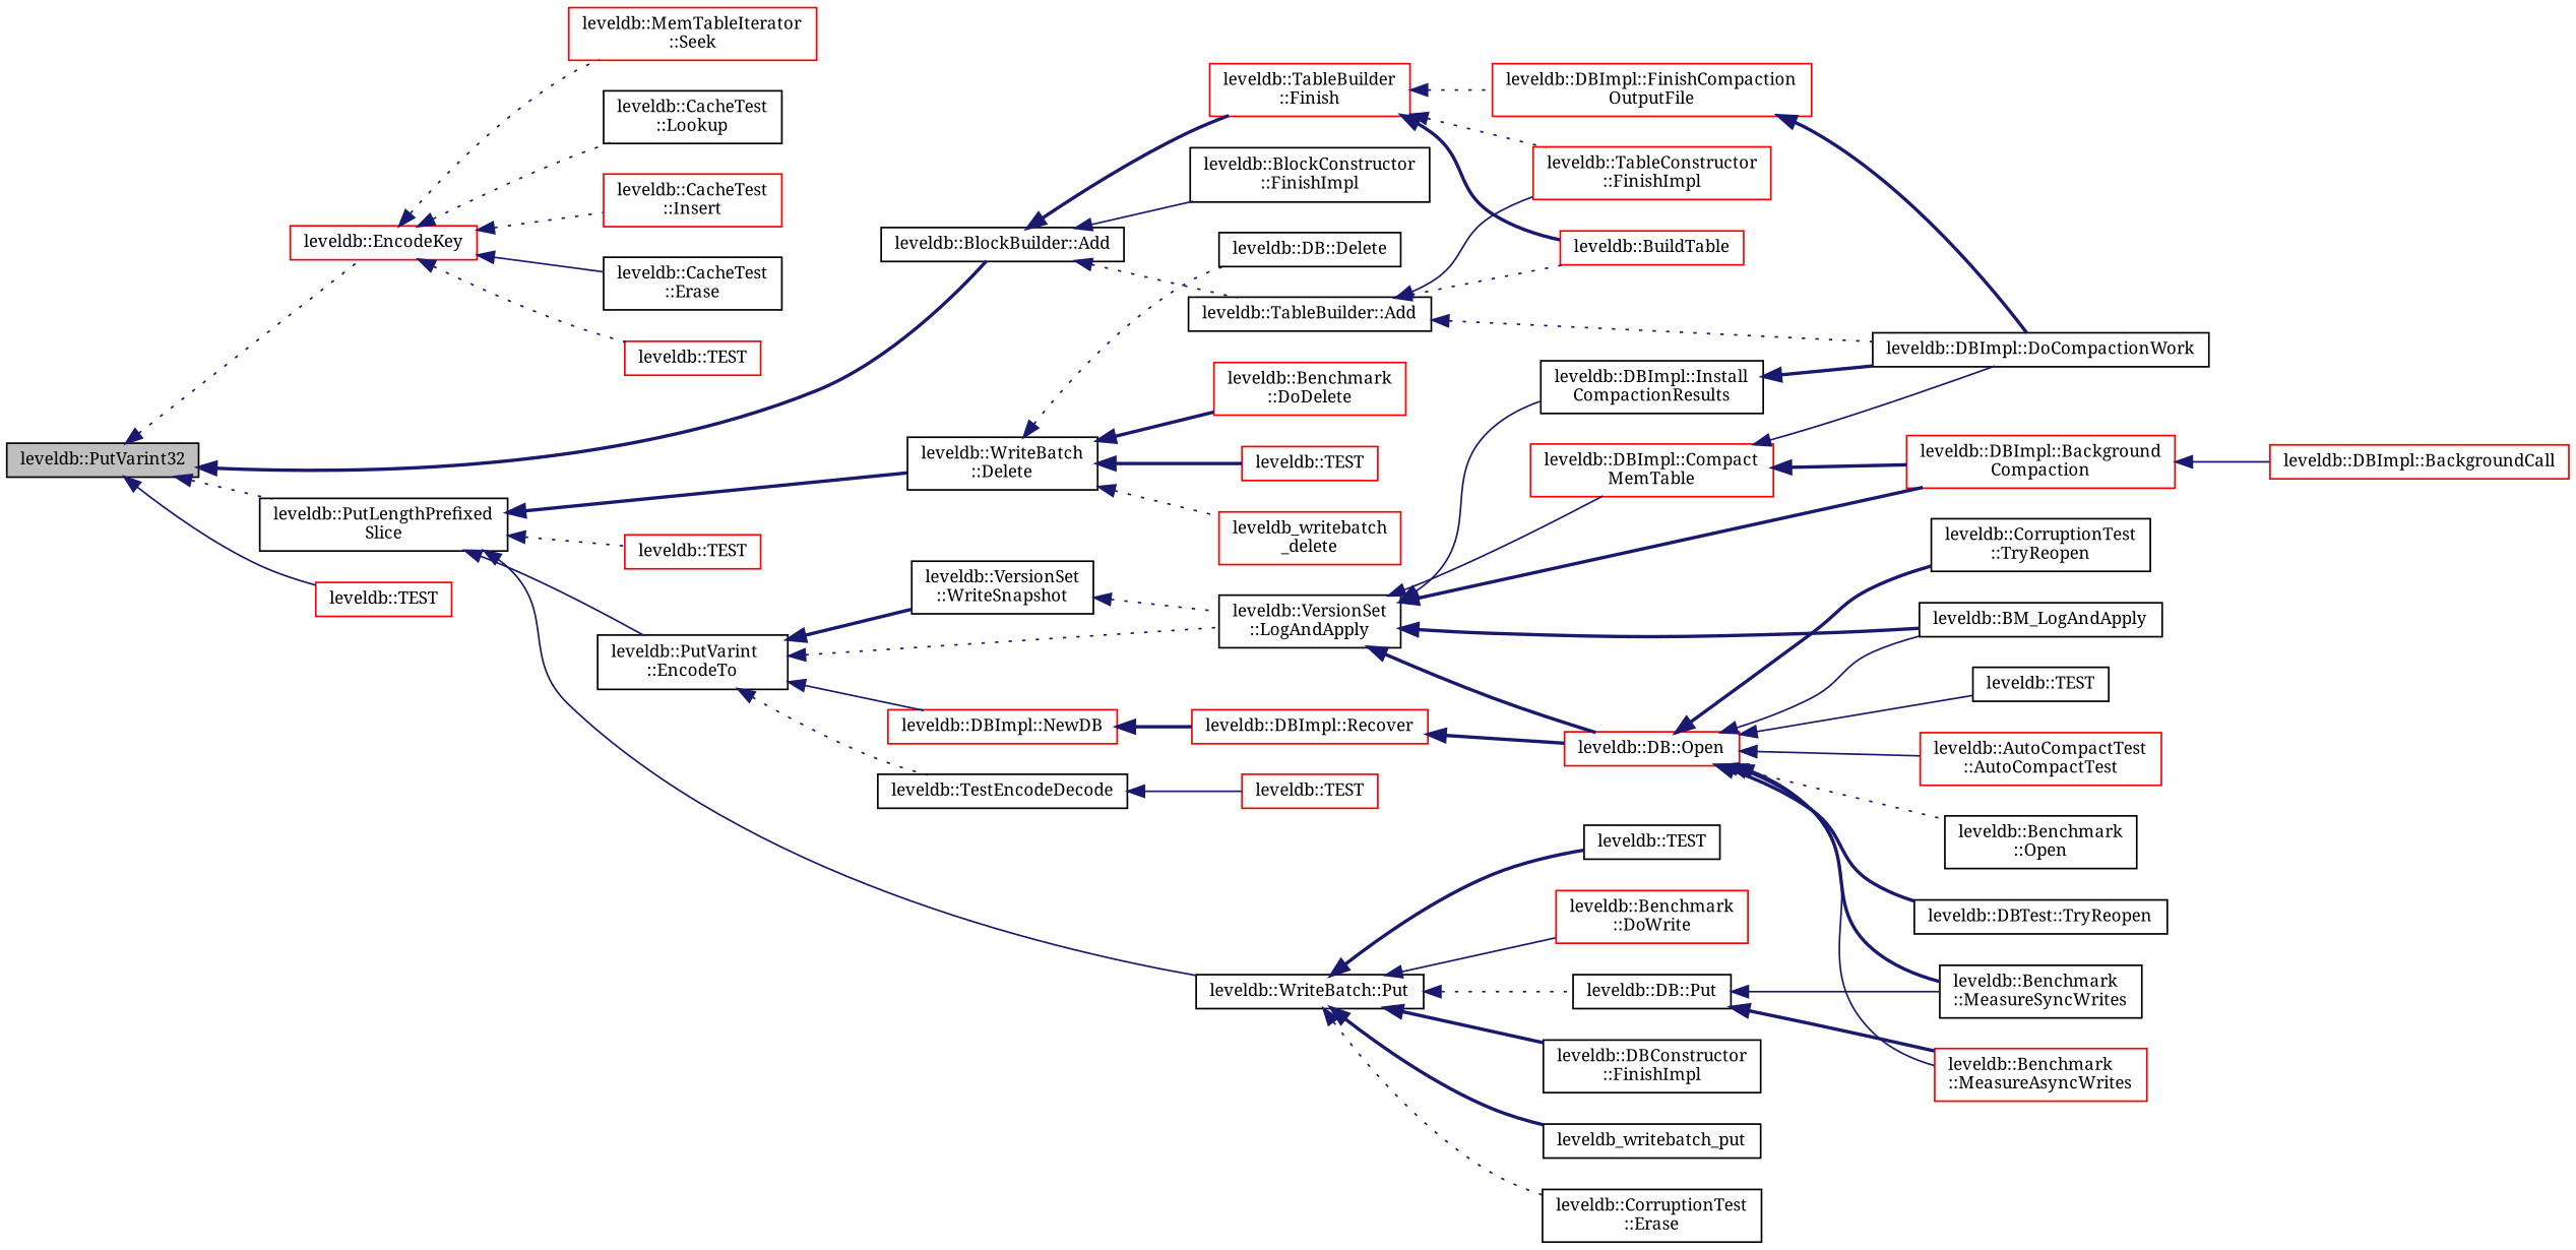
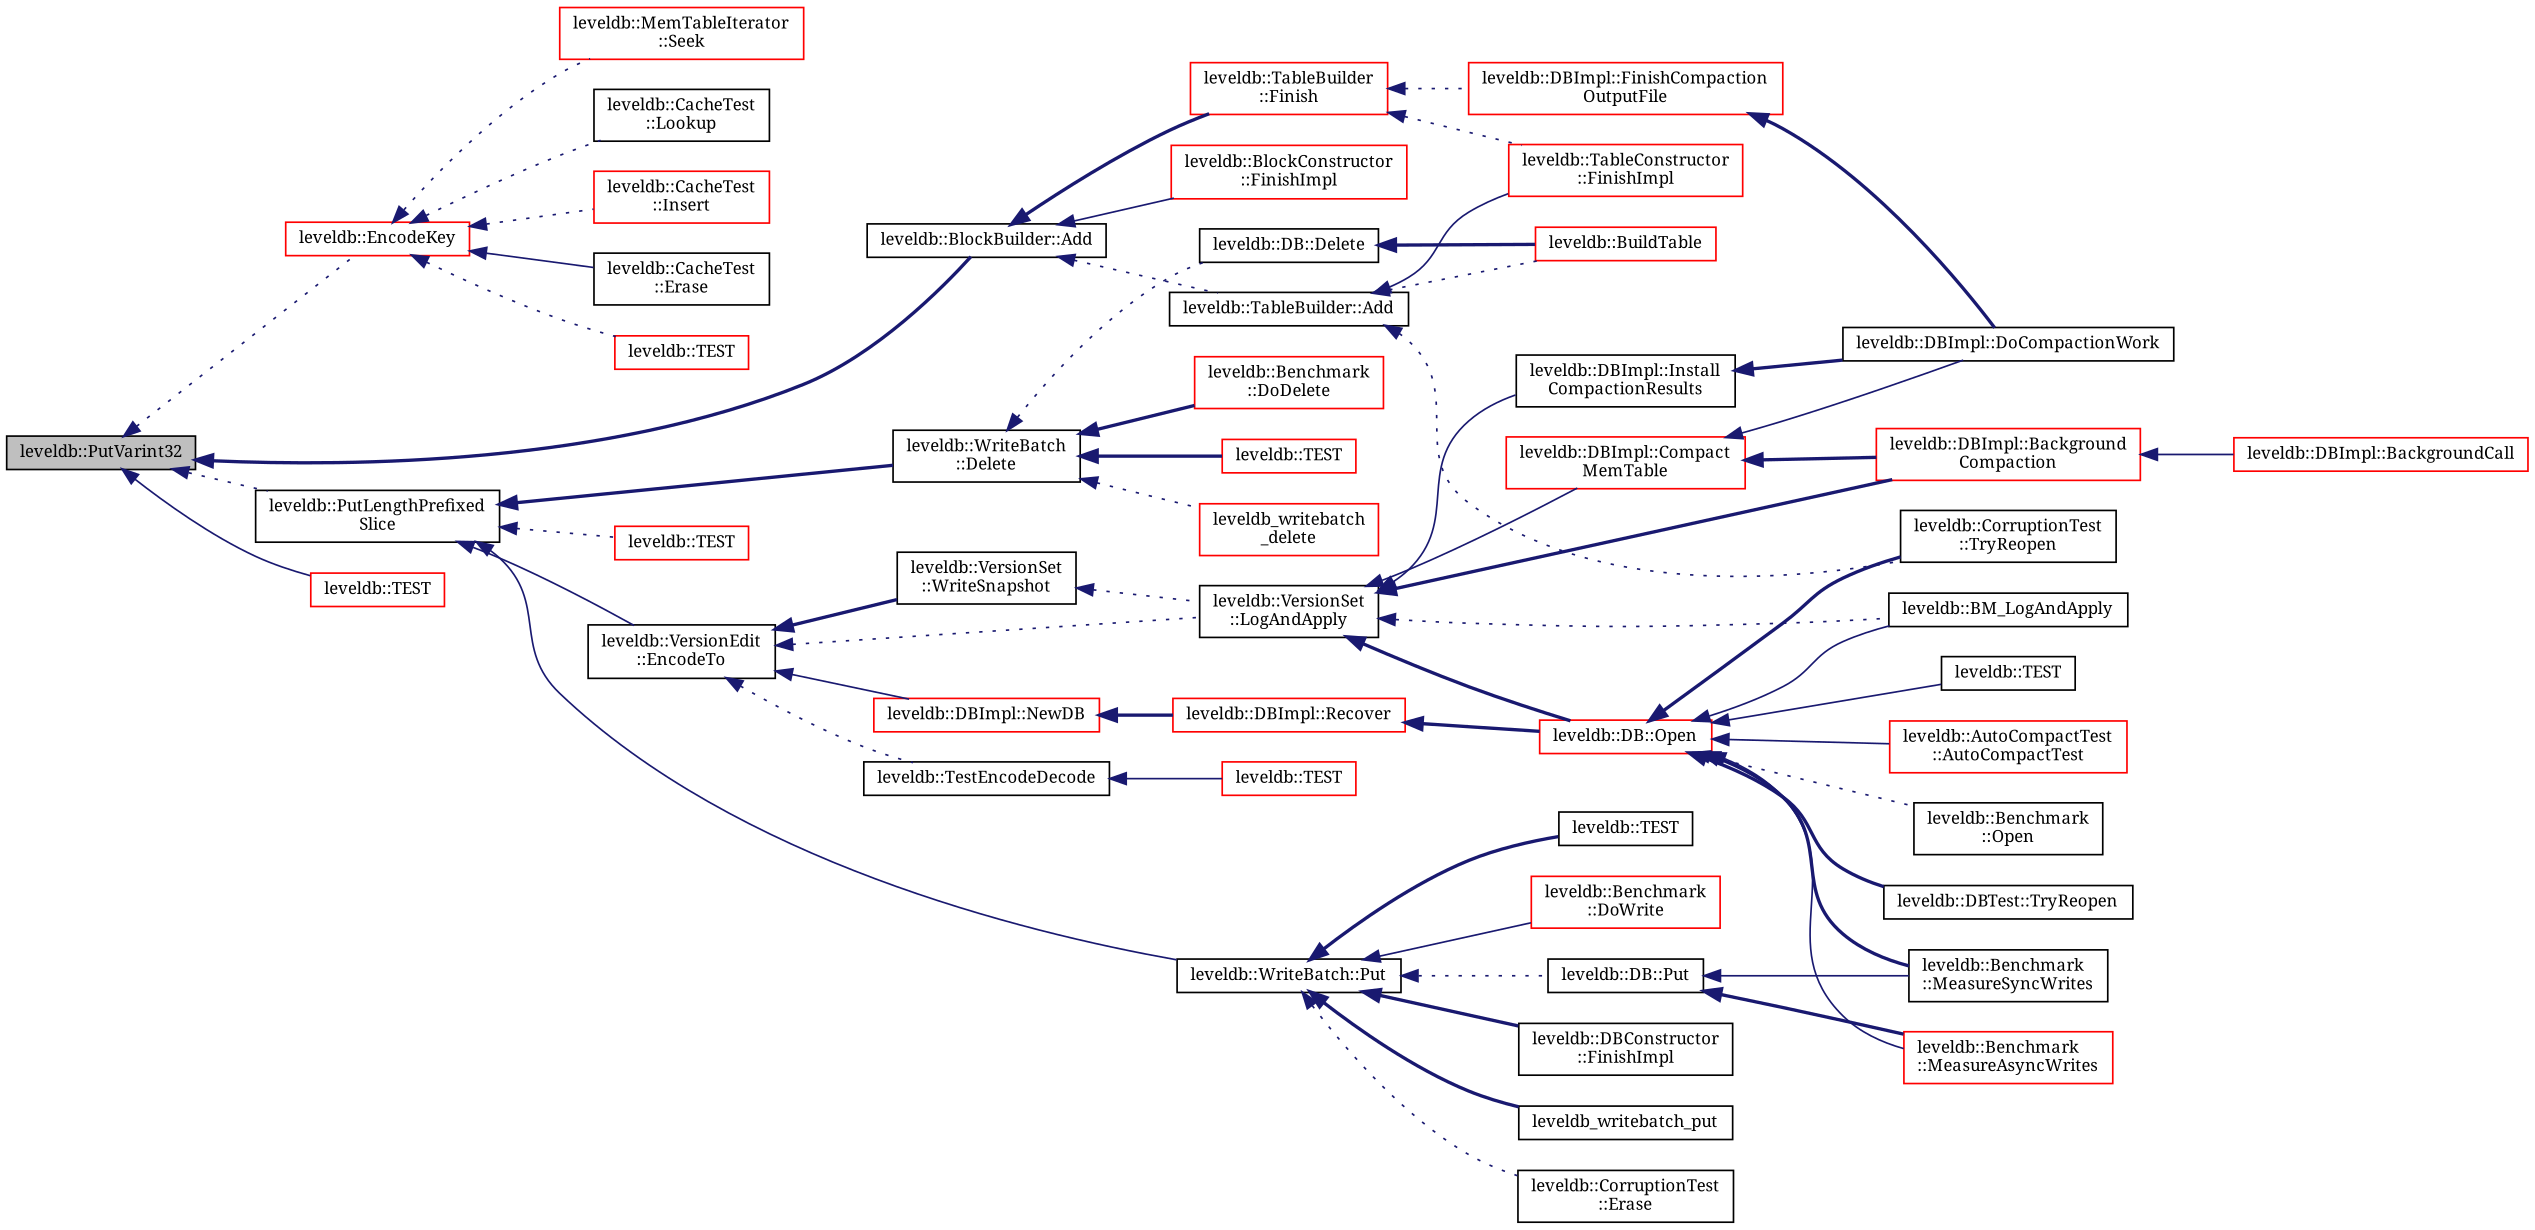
  digraph {
    fontname="Noto Serif"
    rankdir=LR
    node [color=black fillcolor=white fontname="Noto Serif" fontsize=10 shape=record style=filled]
    edge [color=midnightblue dir=back fontname="Noto Serif" fontsize=10 labelfontname=Helvetica labelfontsize=10 style=bold]
    n1 [fillcolor=grey75 fontcolor=black height=0.2 label="leveldb::PutVarint32" width=0.4]
    n2 [color=red height=0.2 label="leveldb::EncodeKey" width=0.4]
    n3 [height=0.2 label="leveldb::BlockBuilder::Add" width=0.4]
    n4 [height=0.2 label="leveldb::PutLengthPrefixed\lSlice" width=0.4]
    n5 [color=red height=0.2 label="leveldb::TEST" width=0.4]
    n6 [color=red height=0.2 label="leveldb::MemTableIterator\l::Seek" width=0.4]
    n7 [height=0.2 label="leveldb::CacheTest\l::Lookup" width=0.4]
    n8 [color=red height=0.2 label="leveldb::CacheTest\l::Insert" width=0.4]
    n9 [height=0.2 label="leveldb::CacheTest\l::Erase" width=0.4]
    n10 [color=red height=0.2 label="leveldb::TEST" width=0.4]
-   n11 [height=0.2 label="leveldb::PutVarint\l::EncodeTo" width=0.4]
+   n11 [height=0.2 label="leveldb::VersionEdit\l::EncodeTo" width=0.4]
    n12 [color=red height=0.2 label="leveldb::DBImpl::NewDB" width=0.4]
    n13 [height=0.2 label="leveldb::TestEncodeDecode" width=0.4]
    n14 [height=0.2 label="leveldb::VersionSet\l::LogAndApply" width=0.4]
    n15 [height=0.2 label="leveldb::VersionSet\l::WriteSnapshot" width=0.4]
    n16 [height=0.2 label="leveldb::TableBuilder::Add" width=0.4]
    n17 [color=red height=0.2 label="leveldb::TableBuilder\l::Finish" width=0.4]
-   n18 [height=0.2 label="leveldb::BlockConstructor\l::FinishImpl" width=0.4]
+   n18 [color=red height=0.2 label="leveldb::BlockConstructor\l::FinishImpl" width=0.4]
    n19 [height=0.2 label="leveldb::WriteBatch::Put" width=0.4]
    n20 [height=0.2 label="leveldb::WriteBatch\l::Delete" width=0.4]
    n21 [color=red height=0.2 label="leveldb::TEST" width=0.4]
    n22 [color=red height=0.2 label="leveldb::DBImpl::Recover" width=0.4]
    n23 [color=red height=0.2 label="leveldb::TEST" width=0.4]
    n24 [color=red height=0.2 label="leveldb::DB::Open" width=0.4]
    n25 [height=0.2 label="leveldb::BM_LogAndApply" width=0.4]
    n26 [color=red height=0.2 label="leveldb::DBImpl::Compact\lMemTable" width=0.4]
    n27 [color=red height=0.2 label="leveldb::DBImpl::Background\lCompaction" width=0.4]
    n28 [height=0.2 label="leveldb::DBImpl::Install\lCompactionResults" width=0.4]
    n29 [color=red height=0.2 label="leveldb::AutoCompactTest\l::AutoCompactTest" width=0.4]
    n30 [height=0.2 label="leveldb::CorruptionTest\l::TryReopen" width=0.4]
    n31 [height=0.2 label="leveldb::Benchmark\l::Open" width=0.4]
    n32 [color=red height=0.2 label="leveldb::Benchmark\l::MeasureAsyncWrites" width=0.4]
    n33 [height=0.2 label="leveldb::Benchmark\l::MeasureSyncWrites" width=0.4]
    n34 [height=0.2 label="leveldb::DBTest::TryReopen" width=0.4]
    n35 [height=0.2 label="leveldb::TEST" width=0.4]
    n36 [height=0.2 label="leveldb::DBImpl::DoCompactionWork" width=0.4]
    n37 [color=red height=0.2 label="leveldb::DBImpl::BackgroundCall" width=0.4]
    n38 [color=red height=0.2 label="leveldb::BuildTable" width=0.4]
    n39 [color=red height=0.2 label="leveldb::TableConstructor\l::FinishImpl" width=0.4]
    n40 [color=red height=0.2 label="leveldb::DBImpl::FinishCompaction\lOutputFile" width=0.4]
    n41 [height=0.2 label=leveldb_writebatch_put width=0.4]
    n42 [height=0.2 label="leveldb::CorruptionTest\l::Erase" width=0.4]
    n43 [height=0.2 label="leveldb::TEST" width=0.4]
    n44 [color=red height=0.2 label="leveldb::Benchmark\l::DoWrite" width=0.4]
    n45 [height=0.2 label="leveldb::DB::Put" width=0.4]
    n46 [height=0.2 label="leveldb::DBConstructor\l::FinishImpl" width=0.4]
    n47 [color=red height=0.2 label="leveldb_writebatch\l_delete" width=0.4]
    n48 [color=red height=0.2 label="leveldb::Benchmark\l::DoDelete" width=0.4]
    n49 [height=0.2 label="leveldb::DB::Delete" width=0.4]
    n50 [color=red height=0.2 label="leveldb::TEST" width=0.4]
    n1 -> n2 [style=dotted]
    n1 -> n3
    n1 -> n4 [style=dotted]
    n1 -> n5 [style=solid]
    n2 -> n6 [style=dotted]
    n2 -> n7 [style=dotted]
    n2 -> n8 [style=dotted]
    n2 -> n9 [style=solid]
    n2 -> n10 [style=dotted]
    n3 -> n16 [style=dotted]
    n3 -> n17
    n3 -> n18 [style=solid]
    n4 -> n11 [style=solid]
    n4 -> n19 [style=solid]
    n4 -> n20
    n4 -> n21 [style=dotted]
    n11 -> n12 [style=solid]
    n11 -> n13 [style=dotted]
    n11 -> n14 [style=dotted]
    n11 -> n15
    n12 -> n22
    n13 -> n23 [style=solid]
    n14 -> n24
-   n14 -> n25
+   n14 -> n25 [style=dotted]
    n14 -> n26 [style=solid]
    n14 -> n27
    n14 -> n28 [style=solid]
    n15 -> n14 [style=dotted]
-   n16 -> n36 [style=dotted]
+   n16 -> n30 [style=dotted]
    n16 -> n38 [style=dotted]
    n16 -> n39 [style=solid]
-   n17 -> n38
+   n49 -> n38
    n17 -> n39 [style=dotted]
    n17 -> n40 [style=dotted]
    n19 -> n41
    n19 -> n42 [style=dotted]
    n19 -> n43
    n19 -> n44 [style=solid]
    n19 -> n45 [style=dotted]
    n19 -> n46
    n20 -> n47 [style=dotted]
    n20 -> n48
    n20 -> n49 [style=dotted]
    n20 -> n50
    n22 -> n24
    n24 -> n25 [style=solid]
    n24 -> n29 [style=solid]
    n24 -> n30
    n24 -> n31 [style=dotted]
    n24 -> n32 [style=solid]
    n24 -> n33
    n24 -> n34
    n24 -> n35 [style=solid]
    n26 -> n27
    n26 -> n36 [style=solid]
    n27 -> n37 [style=solid]
    n28 -> n36
    n40 -> n36
    n45 -> n32
    n45 -> n33 [style=solid]
  }
